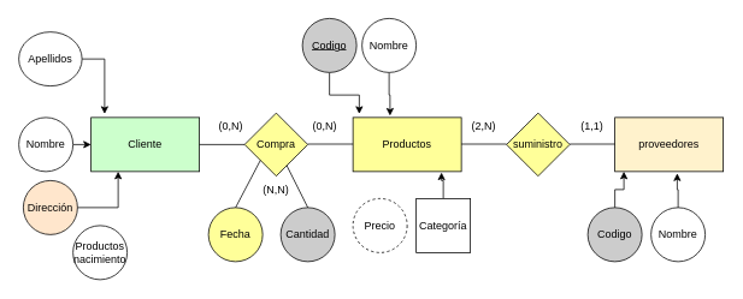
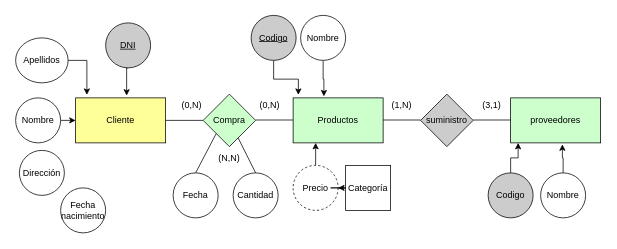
  <mxCell id="0" />
  <mxCell id="1" parent="0" />
- <mxCell id="2" value="Cliente" style="rounded=0;whiteSpace=wrap;html=1;fillColor=#CCFFCC;" vertex="1" parent="1"><mxGeometry x="100" y="130" width="120" height="60" as="geometry" /></mxCell>
+ <mxCell id="2" value="Cliente" style="rounded=0;whiteSpace=wrap;html=1;fillColor=#ffff99;" vertex="1" parent="1"><mxGeometry x="100" y="130" width="120" height="60" as="geometry" /></mxCell>
  <mxCell id="3" style="edgeStyle=orthogonalEdgeStyle;rounded=0;orthogonalLoop=1;jettySize=auto;html=1;exitX=1;exitY=0.5;exitDx=0;exitDy=0;entryX=0;entryY=0.5;entryDx=0;entryDy=0;" edge="1" parent="1" source="4" target="2"><mxGeometry relative="1" as="geometry" /></mxCell>
  <mxCell id="4" value="Nombre" style="ellipse;whiteSpace=wrap;html=1;" vertex="1" parent="1"><mxGeometry x="20" y="130" width="60" height="60" as="geometry" /></mxCell>
  <mxCell id="5" style="edgeStyle=orthogonalEdgeStyle;rounded=0;orthogonalLoop=1;jettySize=auto;html=1;entryX=0.125;entryY=-0.067;entryDx=0;entryDy=0;entryPerimeter=0;" edge="1" parent="1" source="6" target="2"><mxGeometry relative="1" as="geometry" /></mxCell>
- <mxCell id="6" value="Apellidos" style="ellipse;whiteSpace=wrap;html=1;" vertex="1" parent="1"><mxGeometry x="20" y="35" width="70" height="60" as="geometry" /></mxCell>
- <mxCell id="9" value="Productos" style="rounded=0;whiteSpace=wrap;html=1;fillColor=#ffff99;" vertex="1" parent="1"><mxGeometry x="390" y="130" width="120" height="60" as="geometry" /></mxCell>
- <mxCell id="10" value="Compra" style="rhombus;whiteSpace=wrap;html=1;fillColor=#FFFF99;" vertex="1" parent="1"><mxGeometry x="270" y="125" width="70" height="70" as="geometry" /></mxCell>
- <mxCell id="11" style="edgeStyle=orthogonalEdgeStyle;rounded=0;orthogonalLoop=1;jettySize=auto;html=1;entryX=0.25;entryY=1;entryDx=0;entryDy=0;" edge="1" parent="1" source="12" target="2"><mxGeometry relative="1" as="geometry" /></mxCell>
- <mxCell id="12" value="Dirección" style="ellipse;whiteSpace=wrap;html=1;fillColor=#ffe6cc;" vertex="1" parent="1"><mxGeometry x="25" y="200" width="60" height="60" as="geometry" /></mxCell>
- <mxCell id="13" value="proveedores" style="rounded=0;whiteSpace=wrap;html=1;fillColor=#fff2cc;" vertex="1" parent="1"><mxGeometry x="680" y="130" width="120" height="60" as="geometry" /></mxCell>
- <mxCell id="14" value="suministro" style="rhombus;whiteSpace=wrap;html=1;fillColor=#FFFF99;" vertex="1" parent="1"><mxGeometry x="560" y="125" width="70" height="70" as="geometry" /></mxCell>
- <mxCell id="15" value="Fecha" style="ellipse;whiteSpace=wrap;html=1;fillColor=#ffff99;" vertex="1" parent="1"><mxGeometry x="230" y="230" width="60" height="60" as="geometry" /></mxCell>
- <mxCell id="16" value="Cantidad" style="ellipse;whiteSpace=wrap;html=1;fillColor=#cccccc;" vertex="1" parent="1"><mxGeometry x="310" y="230" width="60" height="60" as="geometry" /></mxCell>
+ <mxCell id="6" value="Apellidos" style="ellipse;whiteSpace=wrap;html=1;" vertex="1" parent="1"><mxGeometry x="20" y="50" width="70" height="60" as="geometry" /></mxCell>
+ <mxCell id="7" style="edgeStyle=orthogonalEdgeStyle;rounded=0;orthogonalLoop=1;jettySize=auto;html=1;exitX=0.5;exitY=1;exitDx=0;exitDy=0;entryX=0.567;entryY=-0.05;entryDx=0;entryDy=0;entryPerimeter=0;" edge="1" parent="1" source="8" target="2"><mxGeometry relative="1" as="geometry" /></mxCell>
+ <mxCell id="8" value="&lt;u&gt;DNI&lt;/u&gt;" style="ellipse;whiteSpace=wrap;html=1;fillColor=#CCCCCC;" vertex="1" parent="1"><mxGeometry x="140" y="30" width="60" height="60" as="geometry" /></mxCell>
+ <mxCell id="9" value="Productos" style="rounded=0;whiteSpace=wrap;html=1;fillColor=#CCFFCC;" vertex="1" parent="1"><mxGeometry x="390" y="130" width="120" height="60" as="geometry" /></mxCell>
+ <mxCell id="10" value="Compra" style="rhombus;whiteSpace=wrap;html=1;fillColor=#ccffcc;" vertex="1" parent="1"><mxGeometry x="270" y="125" width="70" height="70" as="geometry" /></mxCell>
+ <mxCell id="12" value="Dirección" style="ellipse;whiteSpace=wrap;html=1;" vertex="1" parent="1"><mxGeometry x="25" y="200" width="60" height="60" as="geometry" /></mxCell>
+ <mxCell id="13" value="proveedores" style="rounded=0;whiteSpace=wrap;html=1;fillColor=#CCFFCC;" vertex="1" parent="1"><mxGeometry x="680" y="130" width="120" height="60" as="geometry" /></mxCell>
+ <mxCell id="14" value="suministro" style="rhombus;whiteSpace=wrap;html=1;fillColor=#cccccc;" vertex="1" parent="1"><mxGeometry x="560" y="125" width="70" height="70" as="geometry" /></mxCell>
+ <mxCell id="15" value="Fecha" style="ellipse;whiteSpace=wrap;html=1;" vertex="1" parent="1"><mxGeometry x="230" y="230" width="60" height="60" as="geometry" /></mxCell>
+ <mxCell id="16" value="Cantidad" style="ellipse;whiteSpace=wrap;html=1;" vertex="1" parent="1"><mxGeometry x="310" y="230" width="60" height="60" as="geometry" /></mxCell>
  <mxCell id="17" value="" style="endArrow=none;html=1;entryX=0;entryY=1;entryDx=0;entryDy=0;" edge="1" parent="1" target="10"><mxGeometry width="50" height="50" relative="1" as="geometry"><mxPoint x="260" y="230" as="sourcePoint" /><mxPoint x="310" y="180" as="targetPoint" /></mxGeometry></mxCell>
  <mxCell id="18" value="" style="endArrow=none;html=1;" edge="1" parent="1" target="10"><mxGeometry width="50" height="50" relative="1" as="geometry"><mxPoint x="340" y="230" as="sourcePoint" /><mxPoint x="390" y="180" as="targetPoint" /></mxGeometry></mxCell>
  <mxCell id="19" value="" style="endArrow=none;html=1;entryX=0;entryY=0.5;entryDx=0;entryDy=0;" edge="1" parent="1" target="10"><mxGeometry width="50" height="50" relative="1" as="geometry"><mxPoint x="220" y="160" as="sourcePoint" /><mxPoint x="270" y="110" as="targetPoint" /></mxGeometry></mxCell>
  <mxCell id="20" value="" style="endArrow=none;html=1;entryX=0;entryY=0.5;entryDx=0;entryDy=0;" edge="1" parent="1"><mxGeometry width="50" height="50" relative="1" as="geometry"><mxPoint x="340" y="159.5" as="sourcePoint" /><mxPoint x="390" y="159.5" as="targetPoint" /></mxGeometry></mxCell>
  <mxCell id="21" value="" style="endArrow=none;html=1;entryX=0;entryY=0.5;entryDx=0;entryDy=0;" edge="1" parent="1"><mxGeometry width="50" height="50" relative="1" as="geometry"><mxPoint x="510" y="159.5" as="sourcePoint" /><mxPoint x="560" y="159.5" as="targetPoint" /></mxGeometry></mxCell>
  <mxCell id="22" value="" style="endArrow=none;html=1;entryX=0;entryY=0.5;entryDx=0;entryDy=0;" edge="1" parent="1"><mxGeometry width="50" height="50" relative="1" as="geometry"><mxPoint x="630" y="159.5" as="sourcePoint" /><mxPoint x="680" y="159.5" as="targetPoint" /></mxGeometry></mxCell>
  <mxCell id="23" style="edgeStyle=orthogonalEdgeStyle;rounded=0;orthogonalLoop=1;jettySize=auto;html=1;entryX=0.058;entryY=-0.067;entryDx=0;entryDy=0;entryPerimeter=0;" edge="1" parent="1" source="24" target="9"><mxGeometry relative="1" as="geometry" /></mxCell>
  <mxCell id="24" value="&lt;u&gt;Codigo&lt;/u&gt;" style="ellipse;whiteSpace=wrap;html=1;fillColor=#CCCCCC;" vertex="1" parent="1"><mxGeometry x="334" y="20" width="60" height="60" as="geometry" /></mxCell>
  <mxCell id="25" style="edgeStyle=orthogonalEdgeStyle;rounded=0;orthogonalLoop=1;jettySize=auto;html=1;entryX=0.342;entryY=-0.033;entryDx=0;entryDy=0;entryPerimeter=0;" edge="1" parent="1" source="26" target="9"><mxGeometry relative="1" as="geometry" /></mxCell>
  <mxCell id="26" value="Nombre" style="ellipse;whiteSpace=wrap;html=1;" vertex="1" parent="1"><mxGeometry x="400" y="20" width="60" height="60" as="geometry" /></mxCell>
+ <mxCell id="27" style="edgeStyle=orthogonalEdgeStyle;rounded=0;orthogonalLoop=1;jettySize=auto;html=1;exitX=0.5;exitY=0;exitDx=0;exitDy=0;entryX=0.25;entryY=1;entryDx=0;entryDy=0;" edge="1" parent="1" source="28" target="9"><mxGeometry relative="1" as="geometry" /></mxCell>
  <mxCell id="28" value="Precio" style="ellipse;whiteSpace=wrap;html=1;dashed=1;" vertex="1" parent="1"><mxGeometry x="390" y="220" width="60" height="60" as="geometry" /></mxCell>
- <mxCell id="29" style="edgeStyle=orthogonalEdgeStyle;rounded=0;orthogonalLoop=1;jettySize=auto;html=1;entryX=0.817;entryY=1.017;entryDx=0;entryDy=0;entryPerimeter=0;" edge="1" parent="1" source="30" target="9"><mxGeometry relative="1" as="geometry" /></mxCell>
+ <mxCell id="29" style="edgeStyle=orthogonalEdgeStyle;rounded=0;orthogonalLoop=1;jettySize=auto;html=1;" edge="1" parent="1" source="30" target="28"><mxGeometry relative="1" as="geometry" /></mxCell>
  <mxCell id="30" value="Categoría" style="whiteSpace=wrap;html=1;rounded=0;" vertex="1" parent="1"><mxGeometry x="460" y="220" width="60" height="60" as="geometry" /></mxCell>
  <mxCell id="31" style="edgeStyle=orthogonalEdgeStyle;rounded=0;orthogonalLoop=1;jettySize=auto;html=1;entryX=0.083;entryY=1;entryDx=0;entryDy=0;entryPerimeter=0;" edge="1" parent="1" source="32" target="13"><mxGeometry relative="1" as="geometry" /></mxCell>
  <mxCell id="32" value="Codigo" style="ellipse;whiteSpace=wrap;html=1;fillColor=#CCCCCC;" vertex="1" parent="1"><mxGeometry x="650" y="230" width="60" height="60" as="geometry" /></mxCell>
  <mxCell id="33" style="edgeStyle=orthogonalEdgeStyle;rounded=0;orthogonalLoop=1;jettySize=auto;html=1;entryX=0.575;entryY=1.033;entryDx=0;entryDy=0;entryPerimeter=0;" edge="1" parent="1" source="34" target="13"><mxGeometry relative="1" as="geometry" /></mxCell>
  <mxCell id="34" value="Nombre" style="ellipse;whiteSpace=wrap;html=1;" vertex="1" parent="1"><mxGeometry x="720" y="230" width="60" height="60" as="geometry" /></mxCell>
  <mxCell id="35" value="(0,N)" style="text;html=1;strokeColor=none;fillColor=none;align=center;verticalAlign=middle;whiteSpace=wrap;rounded=0;" vertex="1" parent="1"><mxGeometry x="230" y="130" width="50" height="20" as="geometry" /></mxCell>
  <mxCell id="36" value="(0,N)" style="text;html=1;strokeColor=none;fillColor=none;align=center;verticalAlign=middle;whiteSpace=wrap;rounded=0;" vertex="1" parent="1"><mxGeometry x="334" y="130" width="50" height="20" as="geometry" /></mxCell>
- <mxCell id="37" value="(2,N)" style="text;html=1;strokeColor=none;fillColor=none;align=center;verticalAlign=middle;whiteSpace=wrap;rounded=0;" vertex="1" parent="1"><mxGeometry x="510" y="130" width="50" height="20" as="geometry" /></mxCell>
- <mxCell id="38" value="(1,1)" style="text;html=1;strokeColor=none;fillColor=none;align=center;verticalAlign=middle;whiteSpace=wrap;rounded=0;" vertex="1" parent="1"><mxGeometry x="630" y="130" width="50" height="20" as="geometry" /></mxCell>
+ <mxCell id="37" value="(1,N)" style="text;html=1;strokeColor=none;fillColor=none;align=center;verticalAlign=middle;whiteSpace=wrap;rounded=0;" vertex="1" parent="1"><mxGeometry x="510" y="130" width="50" height="20" as="geometry" /></mxCell>
+ <mxCell id="38" value="(3,1)" style="text;html=1;strokeColor=none;fillColor=none;align=center;verticalAlign=middle;whiteSpace=wrap;rounded=0;" vertex="1" parent="1"><mxGeometry x="630" y="130" width="50" height="20" as="geometry" /></mxCell>
  <mxCell id="39" value="(N,N)" style="text;html=1;strokeColor=none;fillColor=none;align=center;verticalAlign=middle;whiteSpace=wrap;rounded=0;" vertex="1" parent="1"><mxGeometry x="280" y="200" width="50" height="20" as="geometry" /></mxCell>
- <mxCell id="40" value="Productos nacimiento" style="ellipse;whiteSpace=wrap;html=1;" vertex="1" parent="1"><mxGeometry x="80" y="250" width="60" height="60" as="geometry" /></mxCell>
+ <mxCell id="40" value="Fecha nacimiento" style="ellipse;whiteSpace=wrap;html=1;" vertex="1" parent="1"><mxGeometry x="80" y="250" width="60" height="60" as="geometry" /></mxCell>
